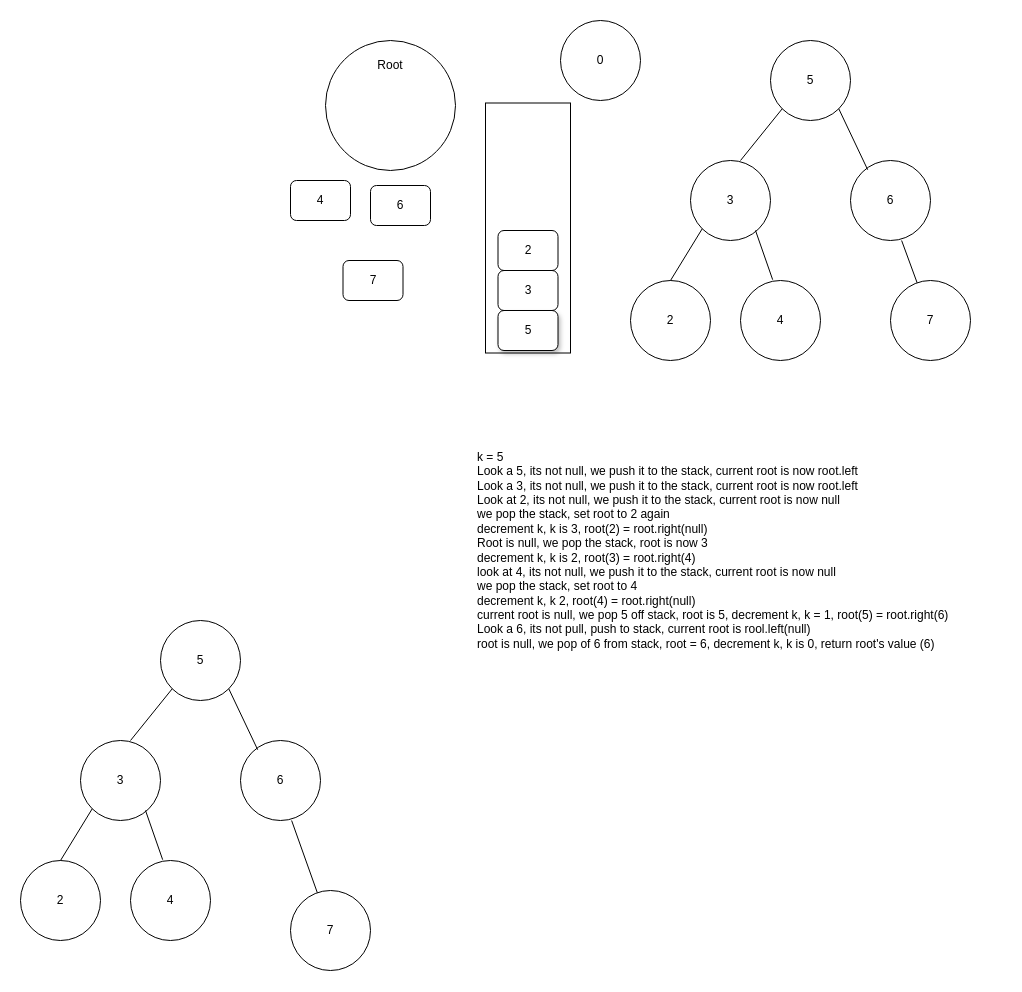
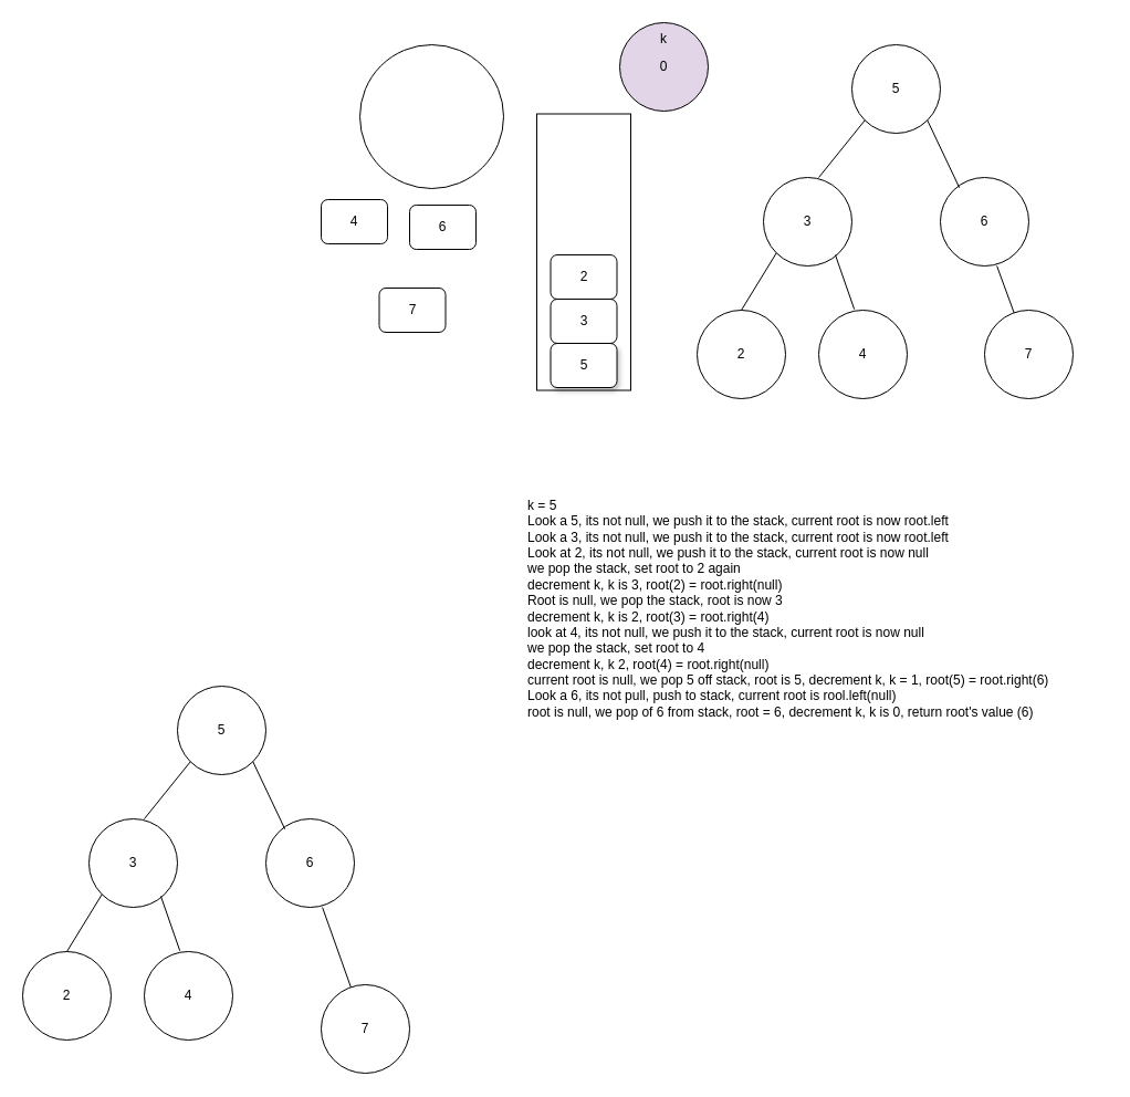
  <mxCell id="0" />
  <mxCell id="1" parent="0" />
  <mxCell id="2" value="" style="ellipse;whiteSpace=wrap;html=1;aspect=fixed;" vertex="1" parent="1"><mxGeometry x="325" y="40" width="130" height="130" as="geometry" /></mxCell>
  <mxCell id="3" value="k = 5&lt;br&gt;Look a 5, its not null, we push it to the stack, current root is now root.left&lt;br&gt;Look a 3, its not null, we push it to the stack, current root is now root.left&lt;br&gt;Look at 2, its not null, we push it to the stack, current root is now null&lt;br&gt;we pop the stack, set root to 2 again&lt;br&gt;decrement k, k is 3, root(2) = root.right(null)&lt;br&gt;Root is null, we pop the stack, root is now 3&lt;br&gt;decrement k, k is 2, root(3) = root.right(4)&lt;br&gt;look at 4, its not null, we push it to the stack, current root is now null&lt;br&gt;we pop the stack, set root to 4&lt;br&gt;decrement k, k 2, root(4) = root.right(null)&lt;br&gt;current root is null, we pop 5 off stack, root is 5, decrement k, k = 1, root(5) = root.right(6)&lt;br&gt;Look a 6, its not pull, push to stack, current root is rool.left(null)&lt;br&gt;root is null, we pop of 6 from stack, root = 6, decrement k, k is 0, return root's value (6)" style="text;html=1;strokeColor=none;fillColor=none;align=left;verticalAlign=middle;whiteSpace=wrap;rounded=0;" parent="1" vertex="1"><mxGeometry x="475" y="430" width="525" height="240" as="geometry" /></mxCell>
  <mxCell id="4" value="5" style="ellipse;whiteSpace=wrap;html=1;aspect=fixed;" parent="1" vertex="1"><mxGeometry x="770" y="40" width="80" height="80" as="geometry" /></mxCell>
  <mxCell id="5" value="3" style="ellipse;whiteSpace=wrap;html=1;aspect=fixed;" parent="1" vertex="1"><mxGeometry x="690" y="160" width="80" height="80" as="geometry" /></mxCell>
  <mxCell id="6" value="6" style="ellipse;whiteSpace=wrap;html=1;aspect=fixed;" parent="1" vertex="1"><mxGeometry x="850" y="160" width="80" height="80" as="geometry" /></mxCell>
  <mxCell id="7" value="4" style="ellipse;whiteSpace=wrap;html=1;aspect=fixed;" parent="1" vertex="1"><mxGeometry x="740" y="280" width="80" height="80" as="geometry" /></mxCell>
  <mxCell id="8" value="2" style="ellipse;whiteSpace=wrap;html=1;aspect=fixed;" parent="1" vertex="1"><mxGeometry x="630" y="280" width="80" height="80" as="geometry" /></mxCell>
  <mxCell id="9" value="7" style="ellipse;whiteSpace=wrap;html=1;aspect=fixed;" parent="1" vertex="1"><mxGeometry x="890" y="280" width="80" height="80" as="geometry" /></mxCell>
  <mxCell id="10" value="" style="endArrow=none;html=1;entryX=0;entryY=1;entryDx=0;entryDy=0;" parent="1" target="4" edge="1"><mxGeometry width="50" height="50" relative="1" as="geometry"><mxPoint x="740" y="160" as="sourcePoint" /><mxPoint x="790" y="110" as="targetPoint" /></mxGeometry></mxCell>
  <mxCell id="11" value="" style="endArrow=none;html=1;entryX=0;entryY=1;entryDx=0;entryDy=0;exitX=0.5;exitY=0;exitDx=0;exitDy=0;" parent="1" source="8" target="5" edge="1"><mxGeometry width="50" height="50" relative="1" as="geometry"><mxPoint x="660" y="280" as="sourcePoint" /><mxPoint x="710" y="230" as="targetPoint" /></mxGeometry></mxCell>
  <mxCell id="12" value="" style="endArrow=none;html=1;entryX=0.402;entryY=-0.01;entryDx=0;entryDy=0;entryPerimeter=0;" parent="1" target="7" edge="1"><mxGeometry width="50" height="50" relative="1" as="geometry"><mxPoint x="755" y="230" as="sourcePoint" /><mxPoint x="805" y="180" as="targetPoint" /></mxGeometry></mxCell>
  <mxCell id="13" value="" style="endArrow=none;html=1;entryX=0.402;entryY=-0.01;entryDx=0;entryDy=0;entryPerimeter=0;exitX=1;exitY=1;exitDx=0;exitDy=0;" parent="1" source="4" edge="1"><mxGeometry width="50" height="50" relative="1" as="geometry"><mxPoint x="850" y="120" as="sourcePoint" /><mxPoint x="867.16" y="169.2" as="targetPoint" /></mxGeometry></mxCell>
  <mxCell id="14" value="" style="endArrow=none;html=1;exitX=1;exitY=1;exitDx=0;exitDy=0;" parent="1" target="9" edge="1"><mxGeometry width="50" height="50" relative="1" as="geometry"><mxPoint x="901.124" y="240.004" as="sourcePoint" /><mxPoint x="930" y="300.92" as="targetPoint" /></mxGeometry></mxCell>
  <mxCell id="15" value="" style="rounded=0;whiteSpace=wrap;html=1;rotation=-90;" parent="1" vertex="1"><mxGeometry x="402.5" y="185" width="250" height="85" as="geometry" /></mxCell>
  <mxCell id="16" value="3" style="rounded=1;whiteSpace=wrap;html=1;" parent="1" vertex="1"><mxGeometry x="497.5" y="270" width="60" height="40" as="geometry" /></mxCell>
  <mxCell id="17" value="2" style="rounded=1;whiteSpace=wrap;html=1;" parent="1" vertex="1"><mxGeometry x="497.5" y="230" width="60" height="40" as="geometry" /></mxCell>
  <mxCell id="18" value="4" style="rounded=1;whiteSpace=wrap;html=1;" parent="1" vertex="1"><mxGeometry x="290" y="180" width="60" height="40" as="geometry" /></mxCell>
  <mxCell id="19" value="6" style="rounded=1;whiteSpace=wrap;html=1;" parent="1" vertex="1"><mxGeometry x="370" y="185" width="60" height="40" as="geometry" /></mxCell>
  <mxCell id="20" value="7" style="rounded=1;whiteSpace=wrap;html=1;" parent="1" vertex="1"><mxGeometry x="342.5" y="260" width="60" height="40" as="geometry" /></mxCell>
- <mxCell id="21" value="Root" style="text;html=1;strokeColor=none;fillColor=none;align=center;verticalAlign=middle;whiteSpace=wrap;rounded=0;" vertex="1" parent="1"><mxGeometry x="360" y="50" width="60" height="30" as="geometry" /></mxCell>
- <mxCell id="22" value="0" style="ellipse;whiteSpace=wrap;html=1;aspect=fixed;" vertex="1" parent="1"><mxGeometry x="560" y="20" width="80" height="80" as="geometry" /></mxCell>
+ <mxCell id="22" value="0" style="ellipse;whiteSpace=wrap;html=1;aspect=fixed;fillColor=#e1d5e7;" vertex="1" parent="1"><mxGeometry x="560" y="20" width="80" height="80" as="geometry" /></mxCell>
+ <mxCell id="23" value="k" style="text;html=1;strokeColor=none;fillColor=none;align=center;verticalAlign=middle;whiteSpace=wrap;rounded=0;" vertex="1" parent="1"><mxGeometry x="570" y="20" width="60" height="30" as="geometry" /></mxCell>
  <mxCell id="24" value="5" style="rounded=1;whiteSpace=wrap;html=1;shadow=1;" parent="1" vertex="1"><mxGeometry x="497.5" y="310" width="60" height="40" as="geometry" /></mxCell>
  <mxCell id="25" value="5" style="ellipse;whiteSpace=wrap;html=1;aspect=fixed;" vertex="1" parent="1"><mxGeometry x="160" y="620" width="80" height="80" as="geometry" /></mxCell>
  <mxCell id="26" value="3" style="ellipse;whiteSpace=wrap;html=1;aspect=fixed;" vertex="1" parent="1"><mxGeometry x="80" y="740" width="80" height="80" as="geometry" /></mxCell>
  <mxCell id="27" value="6" style="ellipse;whiteSpace=wrap;html=1;aspect=fixed;" vertex="1" parent="1"><mxGeometry x="240" y="740" width="80" height="80" as="geometry" /></mxCell>
  <mxCell id="28" value="4" style="ellipse;whiteSpace=wrap;html=1;aspect=fixed;" vertex="1" parent="1"><mxGeometry x="130" y="860" width="80" height="80" as="geometry" /></mxCell>
  <mxCell id="29" value="2" style="ellipse;whiteSpace=wrap;html=1;aspect=fixed;" vertex="1" parent="1"><mxGeometry x="20" y="860" width="80" height="80" as="geometry" /></mxCell>
  <mxCell id="30" value="7" style="ellipse;whiteSpace=wrap;html=1;aspect=fixed;" vertex="1" parent="1"><mxGeometry x="290" y="890" width="80" height="80" as="geometry" /></mxCell>
  <mxCell id="31" value="" style="endArrow=none;html=1;entryX=0;entryY=1;entryDx=0;entryDy=0;" edge="1" parent="1" target="25"><mxGeometry width="50" height="50" relative="1" as="geometry"><mxPoint x="130" y="740" as="sourcePoint" /><mxPoint x="180" y="690" as="targetPoint" /></mxGeometry></mxCell>
  <mxCell id="32" value="" style="endArrow=none;html=1;entryX=0;entryY=1;entryDx=0;entryDy=0;exitX=0.5;exitY=0;exitDx=0;exitDy=0;" edge="1" parent="1" source="29" target="26"><mxGeometry width="50" height="50" relative="1" as="geometry"><mxPoint x="50" y="860" as="sourcePoint" /><mxPoint x="100" y="810" as="targetPoint" /></mxGeometry></mxCell>
  <mxCell id="33" value="" style="endArrow=none;html=1;entryX=0.402;entryY=-0.01;entryDx=0;entryDy=0;entryPerimeter=0;" edge="1" parent="1" target="28"><mxGeometry width="50" height="50" relative="1" as="geometry"><mxPoint x="145" y="810" as="sourcePoint" /><mxPoint x="195" y="760" as="targetPoint" /></mxGeometry></mxCell>
  <mxCell id="34" value="" style="endArrow=none;html=1;entryX=0.402;entryY=-0.01;entryDx=0;entryDy=0;entryPerimeter=0;exitX=1;exitY=1;exitDx=0;exitDy=0;" edge="1" parent="1" source="25"><mxGeometry width="50" height="50" relative="1" as="geometry"><mxPoint x="240" y="700" as="sourcePoint" /><mxPoint x="257.16" y="749.2" as="targetPoint" /></mxGeometry></mxCell>
  <mxCell id="35" value="" style="endArrow=none;html=1;exitX=1;exitY=1;exitDx=0;exitDy=0;" edge="1" parent="1" target="30"><mxGeometry width="50" height="50" relative="1" as="geometry"><mxPoint x="291.124" y="820.004" as="sourcePoint" /><mxPoint x="320" y="880.92" as="targetPoint" /></mxGeometry></mxCell>
